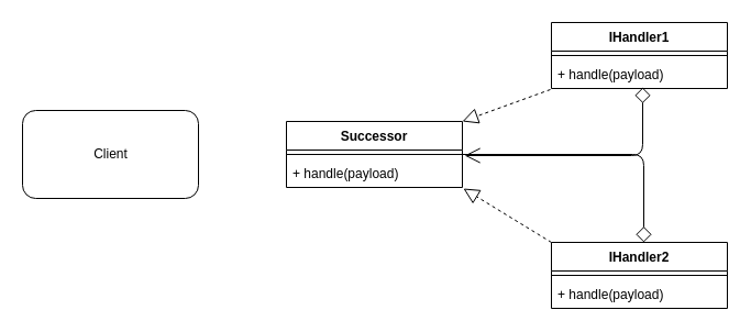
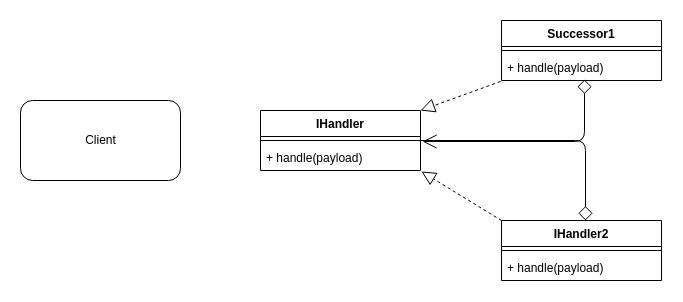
  <mxCell id="0" />
  <mxCell id="1" parent="0" />
  <mxCell id="2" value="Client" style="html=1;strokeWidth=1;rounded=1;" vertex="1" parent="1"><mxGeometry x="20" y="100" width="160" height="80" as="geometry" /></mxCell>
- <mxCell id="3" value="Successor" style="swimlane;fontStyle=1;align=center;verticalAlign=top;childLayout=stackLayout;horizontal=1;startSize=26;horizontalStack=0;resizeParent=1;resizeParentMax=0;resizeLast=0;collapsible=1;marginBottom=0;strokeWidth=1;" vertex="1" parent="1"><mxGeometry x="260" y="110" width="160" height="60" as="geometry" /></mxCell>
+ <mxCell id="3" value="IHandler" style="swimlane;fontStyle=1;align=center;verticalAlign=top;childLayout=stackLayout;horizontal=1;startSize=26;horizontalStack=0;resizeParent=1;resizeParentMax=0;resizeLast=0;collapsible=1;marginBottom=0;strokeWidth=1;" vertex="1" parent="1"><mxGeometry x="260" y="110" width="160" height="60" as="geometry" /></mxCell>
  <mxCell id="4" value="" style="line;strokeWidth=1;fillColor=none;align=left;verticalAlign=middle;spacingTop=-1;spacingLeft=3;spacingRight=3;rotatable=0;labelPosition=right;points=[];portConstraint=eastwest;" vertex="1" parent="3"><mxGeometry y="26" width="160" height="8" as="geometry" /></mxCell>
  <mxCell id="5" value="+ handle(payload)" style="text;strokeColor=none;fillColor=none;align=left;verticalAlign=top;spacingLeft=4;spacingRight=4;overflow=hidden;rotatable=0;points=[[0,0.5],[1,0.5]];portConstraint=eastwest;" vertex="1" parent="3"><mxGeometry y="34" width="160" height="26" as="geometry" /></mxCell>
- <mxCell id="6" value="IHandler1" style="swimlane;fontStyle=1;align=center;verticalAlign=top;childLayout=stackLayout;horizontal=1;startSize=26;horizontalStack=0;resizeParent=1;resizeParentMax=0;resizeLast=0;collapsible=1;marginBottom=0;strokeWidth=1;" vertex="1" parent="1"><mxGeometry x="501" y="20" width="160" height="60" as="geometry" /></mxCell>
+ <mxCell id="6" value="Successor1" style="swimlane;fontStyle=1;align=center;verticalAlign=top;childLayout=stackLayout;horizontal=1;startSize=26;horizontalStack=0;resizeParent=1;resizeParentMax=0;resizeLast=0;collapsible=1;marginBottom=0;strokeWidth=1;" vertex="1" parent="1"><mxGeometry x="501" y="20" width="160" height="60" as="geometry" /></mxCell>
  <mxCell id="7" value="" style="line;strokeWidth=1;fillColor=none;align=left;verticalAlign=middle;spacingTop=-1;spacingLeft=3;spacingRight=3;rotatable=0;labelPosition=right;points=[];portConstraint=eastwest;" vertex="1" parent="6"><mxGeometry y="26" width="160" height="8" as="geometry" /></mxCell>
  <mxCell id="8" value="+ handle(payload)" style="text;strokeColor=none;fillColor=none;align=left;verticalAlign=top;spacingLeft=4;spacingRight=4;overflow=hidden;rotatable=0;points=[[0,0.5],[1,0.5]];portConstraint=eastwest;" vertex="1" parent="6"><mxGeometry y="34" width="160" height="26" as="geometry" /></mxCell>
  <mxCell id="9" value="IHandler2" style="swimlane;fontStyle=1;align=center;verticalAlign=top;childLayout=stackLayout;horizontal=1;startSize=26;horizontalStack=0;resizeParent=1;resizeParentMax=0;resizeLast=0;collapsible=1;marginBottom=0;strokeWidth=1;" vertex="1" parent="1"><mxGeometry x="501" y="220" width="160" height="60" as="geometry" /></mxCell>
  <mxCell id="10" value="" style="line;strokeWidth=1;fillColor=none;align=left;verticalAlign=middle;spacingTop=-1;spacingLeft=3;spacingRight=3;rotatable=0;labelPosition=right;points=[];portConstraint=eastwest;" vertex="1" parent="9"><mxGeometry y="26" width="160" height="8" as="geometry" /></mxCell>
  <mxCell id="11" value="+ handle(payload)" style="text;strokeColor=none;fillColor=none;align=left;verticalAlign=top;spacingLeft=4;spacingRight=4;overflow=hidden;rotatable=0;points=[[0,0.5],[1,0.5]];portConstraint=eastwest;" vertex="1" parent="9"><mxGeometry y="34" width="160" height="26" as="geometry" /></mxCell>
  <mxCell id="12" value="" style="html=1;verticalAlign=bottom;startArrow=none;startFill=0;endArrow=block;startSize=8;exitX=-0.006;exitY=1.038;exitDx=0;exitDy=0;entryX=1;entryY=0;entryDx=0;entryDy=0;endSize=12;exitPerimeter=0;endFill=0;dashed=1;" edge="1" parent="1" source="8" target="3"><mxGeometry width="60" relative="1" as="geometry"><mxPoint x="190" y="150" as="sourcePoint" /><mxPoint x="270" y="150" as="targetPoint" /></mxGeometry></mxCell>
  <mxCell id="13" value="" style="html=1;verticalAlign=bottom;startArrow=none;startFill=0;endArrow=block;startSize=8;exitX=0;exitY=0;exitDx=0;exitDy=0;endSize=12;endFill=0;dashed=1;entryX=1.006;entryY=1.038;entryDx=0;entryDy=0;entryPerimeter=0;" edge="1" parent="1" source="9" target="5"><mxGeometry width="60" relative="1" as="geometry"><mxPoint x="510.04" y="90.988" as="sourcePoint" /><mxPoint x="420" y="174" as="targetPoint" /></mxGeometry></mxCell>
  <mxCell id="14" value="" style="endArrow=open;startArrow=diamond;endFill=0;startFill=0;endSize=12;html=1;exitX=0.519;exitY=0.962;exitDx=0;exitDy=0;exitPerimeter=0;entryX=1.013;entryY=-0.115;entryDx=0;entryDy=0;entryPerimeter=0;startSize=12;" edge="1" parent="1" source="8" target="5"><mxGeometry width="160" relative="1" as="geometry"><mxPoint x="310" y="230" as="sourcePoint" /><mxPoint x="470" y="230" as="targetPoint" /><Array as="points"><mxPoint x="584" y="141" /></Array></mxGeometry></mxCell>
  <mxCell id="15" value="" style="endArrow=none;startArrow=diamond;endFill=0;startFill=0;endSize=8;html=1;exitX=0.5;exitY=0;exitDx=0;exitDy=0;startSize=12;" edge="1" parent="1"><mxGeometry width="160" relative="1" as="geometry"><mxPoint x="585" y="220" as="sourcePoint" /><mxPoint x="420" y="140" as="targetPoint" /><Array as="points"><mxPoint x="585" y="140" /></Array></mxGeometry></mxCell>
